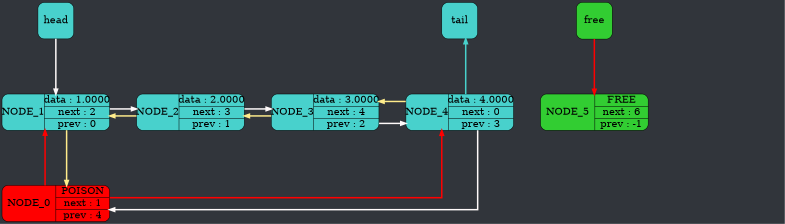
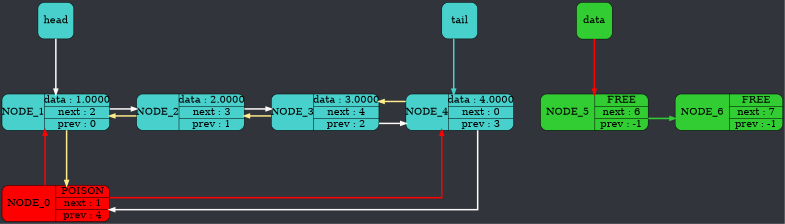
  digraph {
    bgcolor="#31353b"
    rankdir=HR
    ranksep=0.5
    splines=ortho
    node [color=black fillcolor=mediumturquoise fixedsize=true fontsize=20 shape=Mrecord style=filled]
    edge [color=darkgreen fontcolor=blue fontsize=12 minlen=3 penwidth=3]
    n1 [height=1 label=head width=1]
    n2 [height=1 label=tail width=1]
-   n3 [fillcolor=limegreen height=1 label=free width=1]
+   n3 [fillcolor=limegreen height=1 label=data width=1]
    n4 [fillcolor="#FF0000" height=1 label="NODE_0| {<data> POISON| <next> next : 1 | <prev> prev : 4}" width=3]
    n5 [height=1 label="NODE_1| {<data> data : 1.0000| <next> next : 2 | <prev> prev : 0}" width=3]
    n6 [height=1 label="NODE_4| {<data> data : 4.0000| <next> next : 0 | <prev> prev : 3}" width=3]
    n7 [fillcolor=limegreen height=1 label="NODE_5| {<data> FREE| <next> next : 6 | <prev> prev : -1}" width=3]
    n8 [height=1 label="NODE_2| {<data> data : 2.0000| <next> next : 3 | <prev> prev : 1}" width=3]
    n9 [height=1 label="NODE_3| {<data> data : 3.0000| <next> next : 4 | <prev> prev : 2}" width=3]
+   n10 [fillcolor=limegreen height=1 label="NODE_6| {<data> FREE| <next> next : 7 | <prev> prev : -1}" width=3]
    subgraph sub_1 {
      rank=min
      n1
    }
    subgraph sub_2 {
      rank=min
      n2
    }
    subgraph sub_3 {
      rank=min
      n3
    }
    subgraph sub_4 {
      rank=max
      n4
    }
    subgraph sub_5 {
      rank=same
      n5
      n6
      n7
      n8
      n9
+     n10
    }
    n1 -> n5 [color=snow1]
-   n6 -> n2 [color=mediumturquoise]
+   n2 -> n6 [color=mediumturquoise]
    n3 -> n7 [color=red]
    n4 -> n5 [style=invis weight=10000]
    n4 -> n5 [color=red]
    n4 -> n6 [color=red]
    n5 -> n4 [color=lightgoldenrod1]
    n5 -> n4 [style=invis weight=1000000]
    n5 -> n8 [style=invis weight=10000]
    n5 -> n8 [color=snow1]
    n6 -> n4 [color=snow1]
    n6 -> n7 [style=invis weight=10000]
    n6 -> n9 [color=lightgoldenrod1]
    n6 -> n9 [style=invis weight=1000000]
+   n7 -> n10 [style=invis weight=10000]
+   n7 -> n10 [color=limegreen]
    n8 -> n5 [color=lightgoldenrod1]
    n8 -> n5 [style=invis weight=1000000]
    n8 -> n9 [style=invis weight=10000]
    n8 -> n9 [color=snow1]
    n9 -> n6 [style=invis weight=10000]
    n9 -> n6 [color=snow1]
    n9 -> n8 [color=lightgoldenrod1]
    n9 -> n8 [style=invis weight=1000000]
  }
